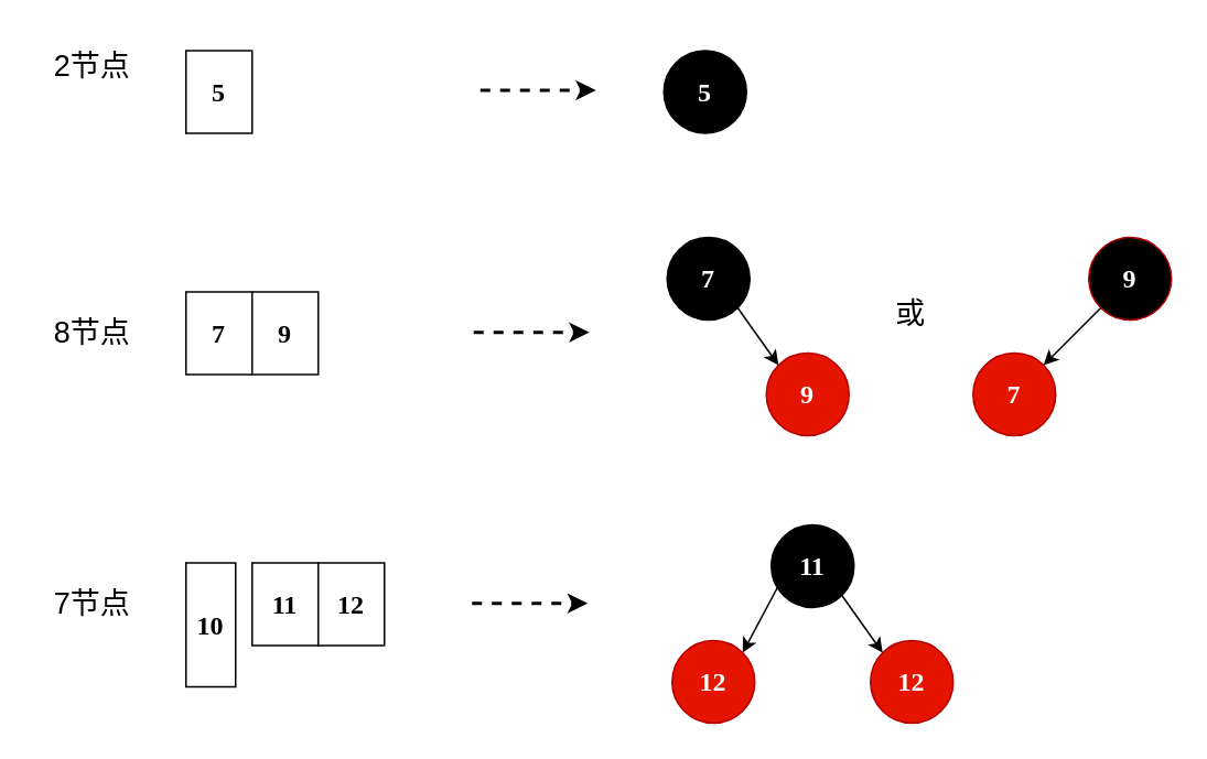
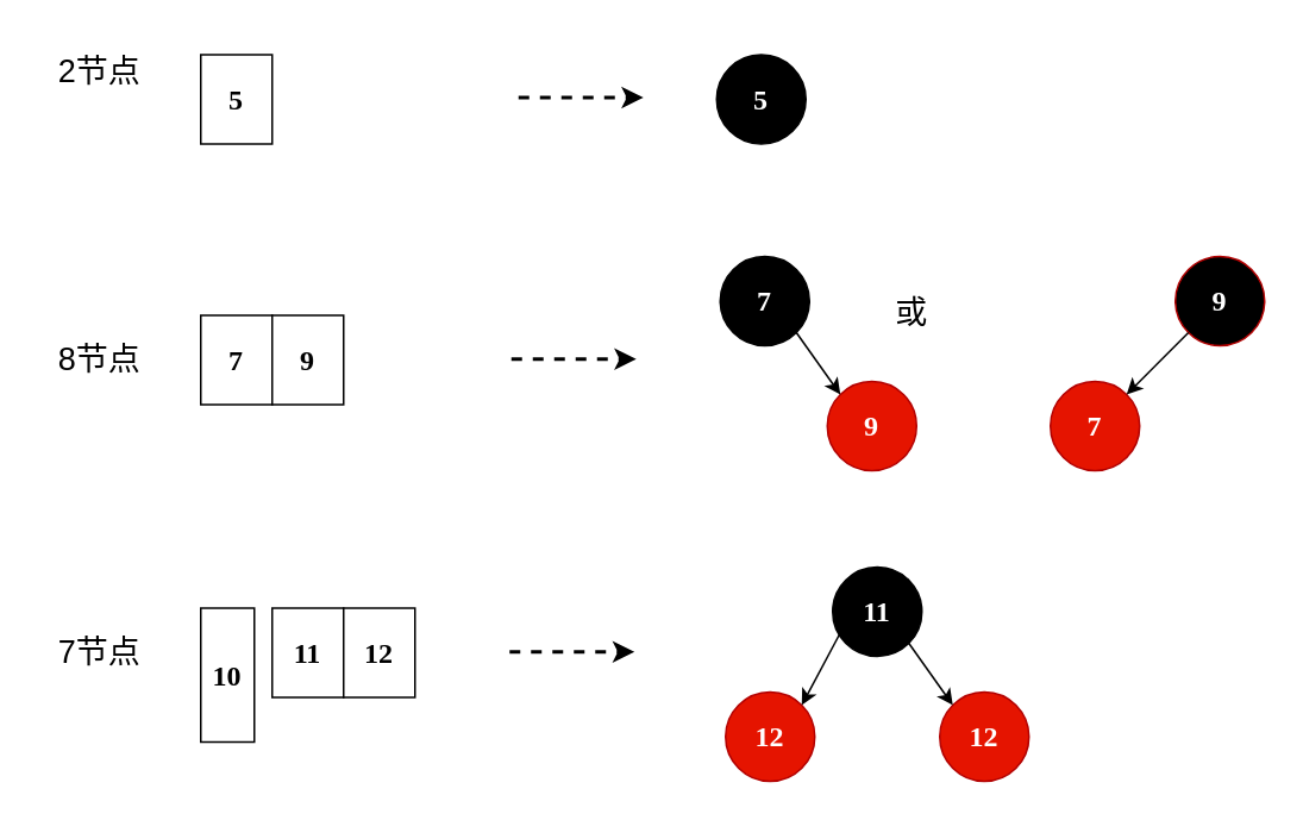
  <mxCell id="0" />
  <mxCell id="1" parent="0" />
  <mxCell id="2" value="&lt;font style=&quot;font-size: 18px;&quot;&gt;2节点&lt;/font&gt;" style="text;html=1;align=center;verticalAlign=middle;resizable=0;points=[];autosize=1;strokeColor=none;fillColor=none;" vertex="1" parent="1"><mxGeometry x="20" y="20" width="70" height="40" as="geometry" /></mxCell>
  <mxCell id="3" value="" style="endArrow=classic;html=1;rounded=0;dashed=1;strokeWidth=2;" edge="1" parent="1"><mxGeometry width="50" height="50" relative="1" as="geometry"><mxPoint x="290" y="54" as="sourcePoint" /><mxPoint x="360" y="54" as="targetPoint" /></mxGeometry></mxCell>
  <mxCell id="4" value="&lt;b&gt;&lt;font color=&quot;#ffffff&quot; style=&quot;font-size: 16px;&quot; face=&quot;Verdana&quot;&gt;5&lt;/font&gt;&lt;/b&gt;" style="ellipse;whiteSpace=wrap;html=1;aspect=fixed;fillColor=#000000;" vertex="1" parent="1"><mxGeometry x="401" y="30" width="50" height="50" as="geometry" /></mxCell>
  <mxCell id="5" value="&lt;b&gt;&lt;font style=&quot;font-size: 16px;&quot; face=&quot;Verdana&quot;&gt;5&lt;/font&gt;&lt;/b&gt;" style="rounded=0;whiteSpace=wrap;html=1;" vertex="1" parent="1"><mxGeometry x="112" y="30" width="40" height="50" as="geometry" /></mxCell>
  <mxCell id="6" value="&lt;font style=&quot;font-size: 18px;&quot;&gt;8节点&lt;/font&gt;" style="text;html=1;align=center;verticalAlign=middle;resizable=0;points=[];autosize=1;strokeColor=none;fillColor=none;" vertex="1" parent="1"><mxGeometry x="20" y="181" width="70" height="40" as="geometry" /></mxCell>
  <mxCell id="7" value="&lt;b&gt;&lt;font style=&quot;font-size: 16px;&quot; face=&quot;Verdana&quot;&gt;7&lt;/font&gt;&lt;/b&gt;" style="rounded=0;whiteSpace=wrap;html=1;" vertex="1" parent="1"><mxGeometry x="112" y="176" width="40" height="50" as="geometry" /></mxCell>
  <mxCell id="8" value="&lt;b&gt;&lt;font style=&quot;font-size: 16px;&quot; face=&quot;Verdana&quot;&gt;9&lt;/font&gt;&lt;/b&gt;" style="rounded=0;whiteSpace=wrap;html=1;" vertex="1" parent="1"><mxGeometry x="152" y="176" width="40" height="50" as="geometry" /></mxCell>
  <mxCell id="9" value="" style="endArrow=classic;html=1;rounded=0;dashed=1;strokeWidth=2;" edge="1" parent="1"><mxGeometry width="50" height="50" relative="1" as="geometry"><mxPoint x="286" y="200.5" as="sourcePoint" /><mxPoint x="356" y="200.5" as="targetPoint" /></mxGeometry></mxCell>
  <mxCell id="10" value="&lt;b&gt;&lt;font color=&quot;#ffffff&quot; style=&quot;font-size: 16px;&quot; face=&quot;Verdana&quot;&gt;7&lt;/font&gt;&lt;/b&gt;" style="ellipse;whiteSpace=wrap;html=1;aspect=fixed;fillColor=#000000;" vertex="1" parent="1"><mxGeometry x="403" y="143" width="50" height="50" as="geometry" /></mxCell>
  <mxCell id="11" value="&lt;b&gt;&lt;font style=&quot;font-size: 16px;&quot; face=&quot;Verdana&quot;&gt;9&lt;/font&gt;&lt;/b&gt;" style="ellipse;whiteSpace=wrap;html=1;aspect=fixed;fillColor=#e51400;fontColor=#ffffff;strokeColor=#B20000;" vertex="1" parent="1"><mxGeometry x="463" y="213" width="50" height="50" as="geometry" /></mxCell>
  <mxCell id="12" value="" style="endArrow=classic;html=1;rounded=0;exitX=1;exitY=1;exitDx=0;exitDy=0;entryX=0;entryY=0;entryDx=0;entryDy=0;" edge="1" parent="1" source="10" target="11"><mxGeometry width="50" height="50" relative="1" as="geometry"><mxPoint x="203" y="93" as="sourcePoint" /><mxPoint x="253" y="43" as="targetPoint" /></mxGeometry></mxCell>
- <mxCell id="13" value="&lt;font style=&quot;font-size: 18px;&quot;&gt;或&lt;/font&gt;" style="text;html=1;align=center;verticalAlign=middle;resizable=0;points=[];autosize=1;strokeColor=none;fillColor=none;" vertex="1" parent="1"><mxGeometry x="530" y="170" width="40" height="40" as="geometry" /></mxCell>
+ <mxCell id="13" value="&lt;font style=&quot;font-size: 18px;&quot;&gt;或&lt;/font&gt;" style="text;html=1;align=center;verticalAlign=middle;resizable=0;points=[];autosize=1;strokeColor=none;fillColor=none;" vertex="1" parent="1"><mxGeometry x="490" y="155" width="40" height="40" as="geometry" /></mxCell>
  <mxCell id="14" value="&lt;b&gt;&lt;font color=&quot;#ffffff&quot; style=&quot;font-size: 16px;&quot; face=&quot;Verdana&quot;&gt;7&lt;/font&gt;&lt;/b&gt;" style="ellipse;whiteSpace=wrap;html=1;aspect=fixed;fillColor=#e51400;fontColor=#ffffff;strokeColor=#B20000;" vertex="1" parent="1"><mxGeometry x="588" y="213" width="50" height="50" as="geometry" /></mxCell>
  <mxCell id="15" value="&lt;b&gt;&lt;font style=&quot;font-size: 16px;&quot; face=&quot;Verdana&quot;&gt;9&lt;/font&gt;&lt;/b&gt;" style="ellipse;whiteSpace=wrap;html=1;aspect=fixed;fillColor=#000000;fontColor=#ffffff;strokeColor=#B20000;" vertex="1" parent="1"><mxGeometry x="658" y="143" width="50" height="50" as="geometry" /></mxCell>
  <mxCell id="16" value="" style="endArrow=classic;html=1;rounded=0;exitX=0;exitY=1;exitDx=0;exitDy=0;entryX=1;entryY=0;entryDx=0;entryDy=0;" edge="1" parent="1" source="15" target="14"><mxGeometry width="50" height="50" relative="1" as="geometry"><mxPoint x="508" y="91" as="sourcePoint" /><mxPoint x="558" y="41" as="targetPoint" /></mxGeometry></mxCell>
  <mxCell id="17" value="&lt;font style=&quot;font-size: 18px;&quot;&gt;7节点&lt;/font&gt;" style="text;html=1;align=center;verticalAlign=middle;resizable=0;points=[];autosize=1;strokeColor=none;fillColor=none;" vertex="1" parent="1"><mxGeometry x="20" y="345" width="70" height="40" as="geometry" /></mxCell>
  <mxCell id="18" value="&lt;b&gt;&lt;font style=&quot;font-size: 16px;&quot; face=&quot;Verdana&quot;&gt;10&lt;/font&gt;&lt;/b&gt;" style="rounded=0;whiteSpace=wrap;html=1;" vertex="1" parent="1"><mxGeometry x="112" y="340" width="30" height="75" as="geometry" /></mxCell>
  <mxCell id="19" value="&lt;b&gt;&lt;font style=&quot;font-size: 16px;&quot; face=&quot;Verdana&quot;&gt;11&lt;/font&gt;&lt;/b&gt;" style="rounded=0;whiteSpace=wrap;html=1;" vertex="1" parent="1"><mxGeometry x="152" y="340" width="40" height="50" as="geometry" /></mxCell>
  <mxCell id="20" value="&lt;b&gt;&lt;font style=&quot;font-size: 16px;&quot; face=&quot;Verdana&quot;&gt;12&lt;/font&gt;&lt;/b&gt;" style="rounded=0;whiteSpace=wrap;html=1;" vertex="1" parent="1"><mxGeometry x="192" y="340" width="40" height="50" as="geometry" /></mxCell>
  <mxCell id="21" value="" style="endArrow=classic;html=1;rounded=0;dashed=1;strokeWidth=2;" edge="1" parent="1"><mxGeometry width="50" height="50" relative="1" as="geometry"><mxPoint x="285" y="364.5" as="sourcePoint" /><mxPoint x="355" y="364.5" as="targetPoint" /></mxGeometry></mxCell>
  <mxCell id="22" value="&lt;b&gt;&lt;font color=&quot;#ffffff&quot; style=&quot;font-size: 16px;&quot; face=&quot;Verdana&quot;&gt;11&lt;/font&gt;&lt;/b&gt;" style="ellipse;whiteSpace=wrap;html=1;aspect=fixed;fillColor=#000000;" vertex="1" parent="1"><mxGeometry x="466" y="317" width="50" height="50" as="geometry" /></mxCell>
  <mxCell id="23" value="&lt;b&gt;&lt;font style=&quot;font-size: 16px;&quot; face=&quot;Verdana&quot;&gt;12&lt;/font&gt;&lt;/b&gt;" style="ellipse;whiteSpace=wrap;html=1;aspect=fixed;fillColor=#e51400;fontColor=#ffffff;strokeColor=#B20000;" vertex="1" parent="1"><mxGeometry x="526" y="387" width="50" height="50" as="geometry" /></mxCell>
  <mxCell id="24" value="" style="endArrow=classic;html=1;rounded=0;exitX=1;exitY=1;exitDx=0;exitDy=0;entryX=0;entryY=0;entryDx=0;entryDy=0;" edge="1" parent="1" source="22" target="23"><mxGeometry width="50" height="50" relative="1" as="geometry"><mxPoint x="266" y="267" as="sourcePoint" /><mxPoint x="316" y="217" as="targetPoint" /></mxGeometry></mxCell>
  <mxCell id="25" value="&lt;b&gt;&lt;font style=&quot;font-size: 16px;&quot; face=&quot;Verdana&quot;&gt;12&lt;/font&gt;&lt;/b&gt;" style="ellipse;whiteSpace=wrap;html=1;aspect=fixed;fillColor=#e51400;fontColor=#ffffff;strokeColor=#B20000;" vertex="1" parent="1"><mxGeometry x="406" y="387" width="50" height="50" as="geometry" /></mxCell>
  <mxCell id="26" value="" style="endArrow=classic;html=1;rounded=0;exitX=0.084;exitY=0.74;exitDx=0;exitDy=0;exitPerimeter=0;entryX=1;entryY=0;entryDx=0;entryDy=0;" edge="1" parent="1" source="22" target="25"><mxGeometry width="50" height="50" relative="1" as="geometry"><mxPoint x="325" y="170" as="sourcePoint" /><mxPoint x="375" y="120" as="targetPoint" /></mxGeometry></mxCell>
